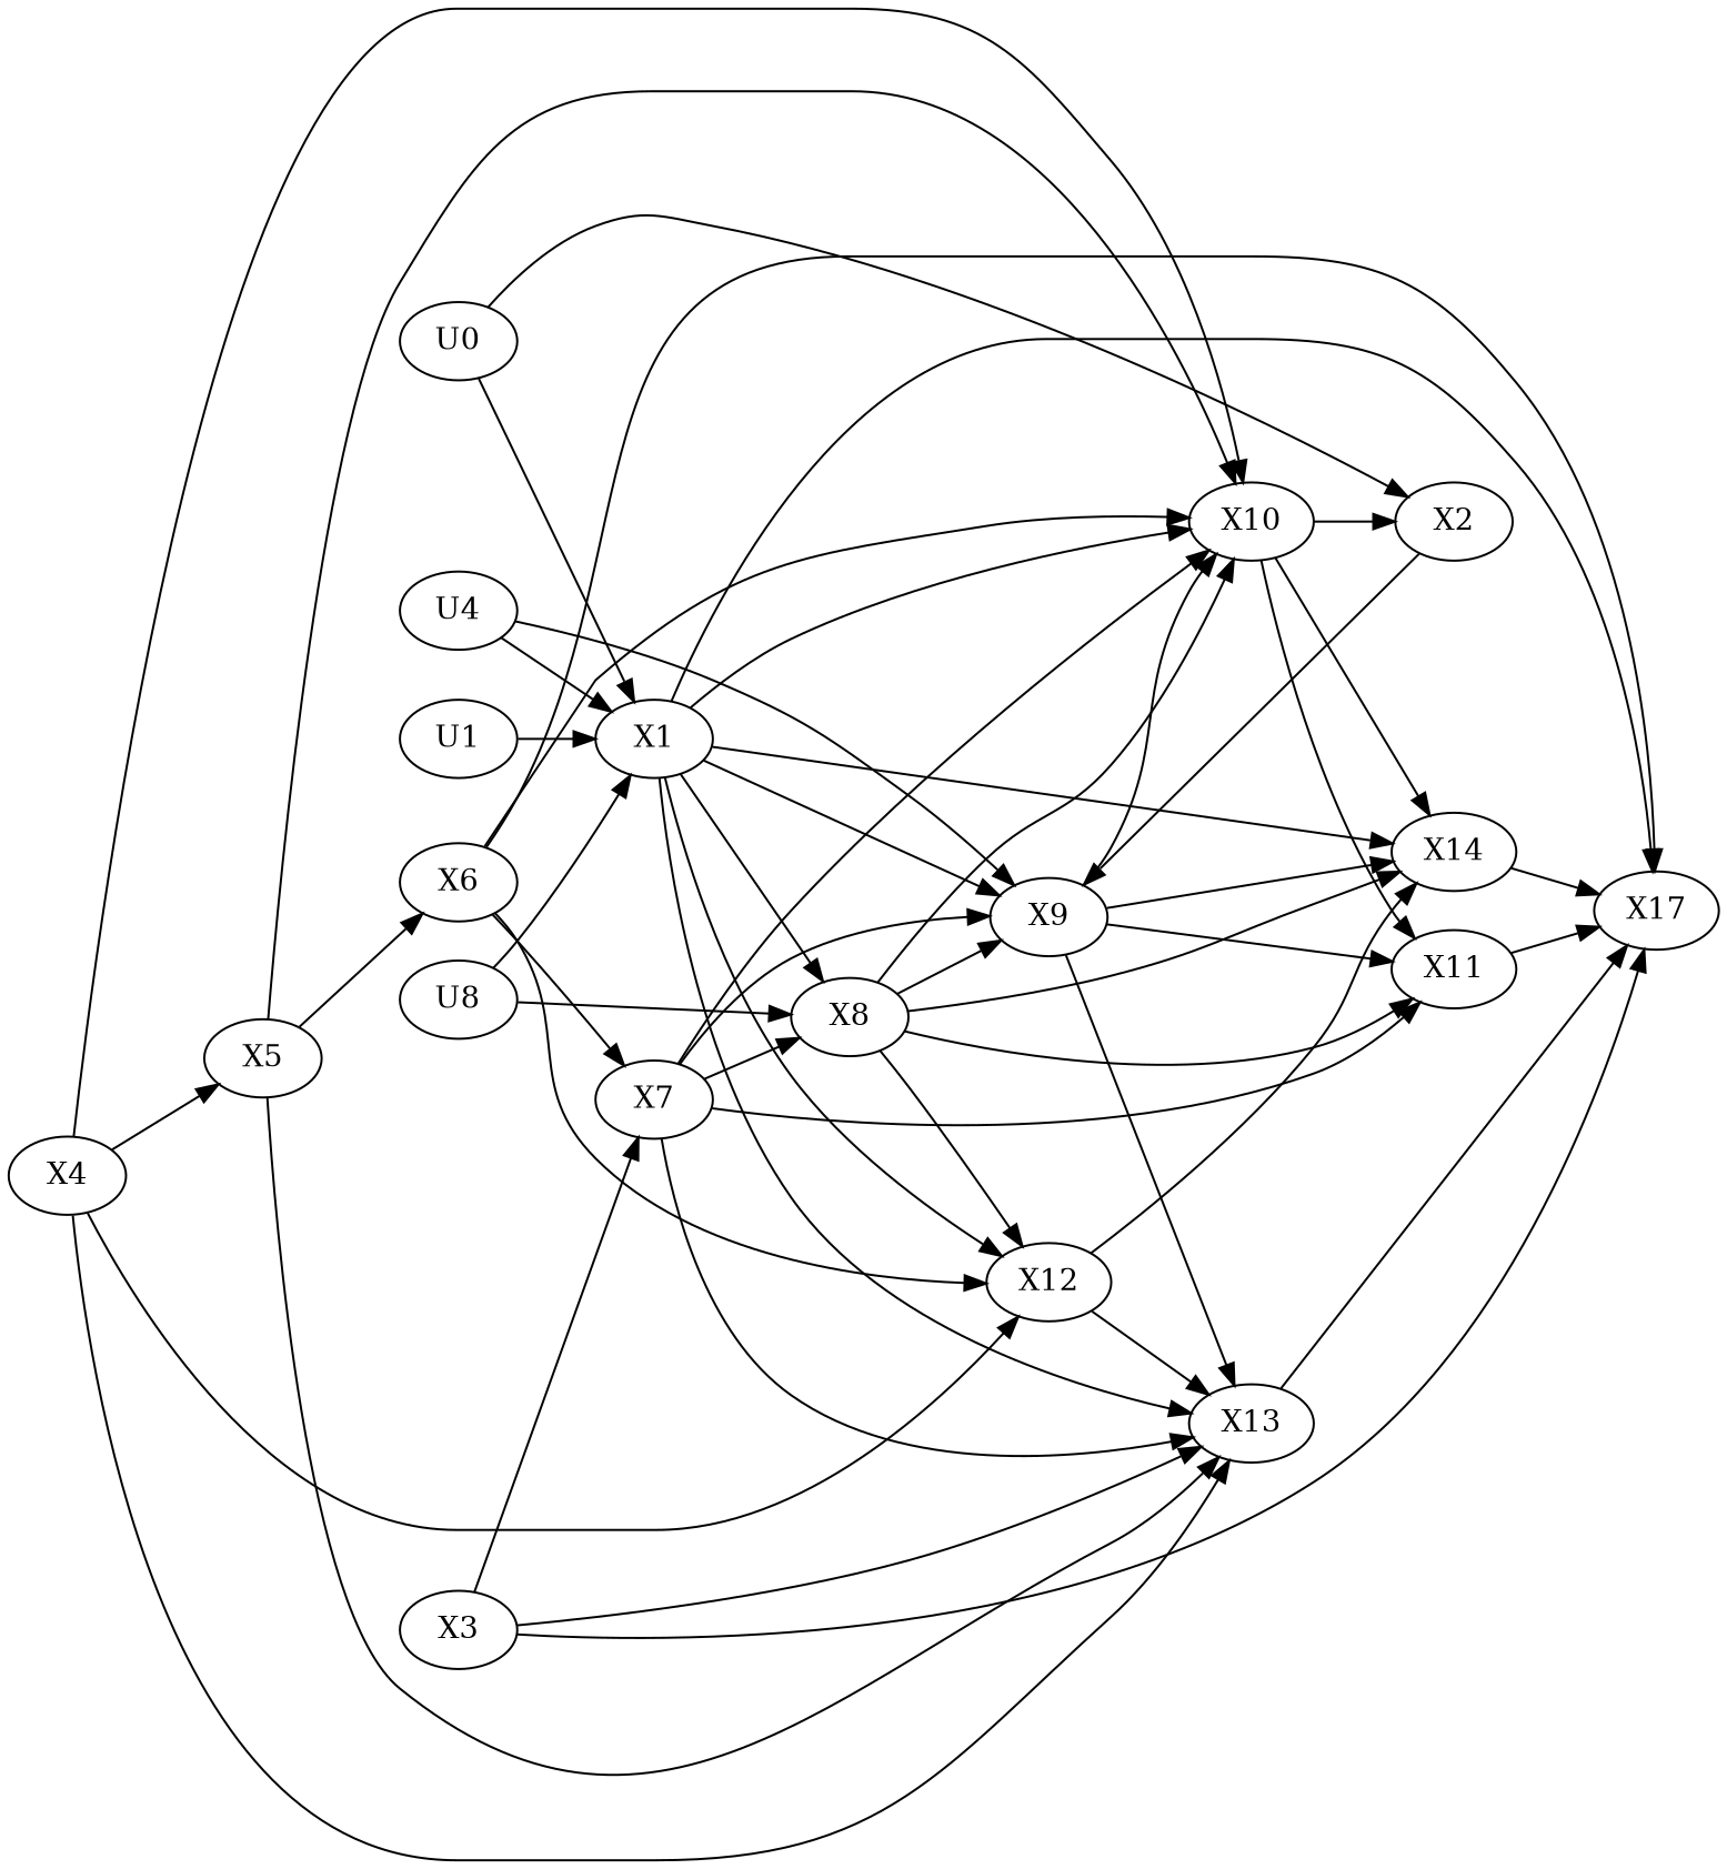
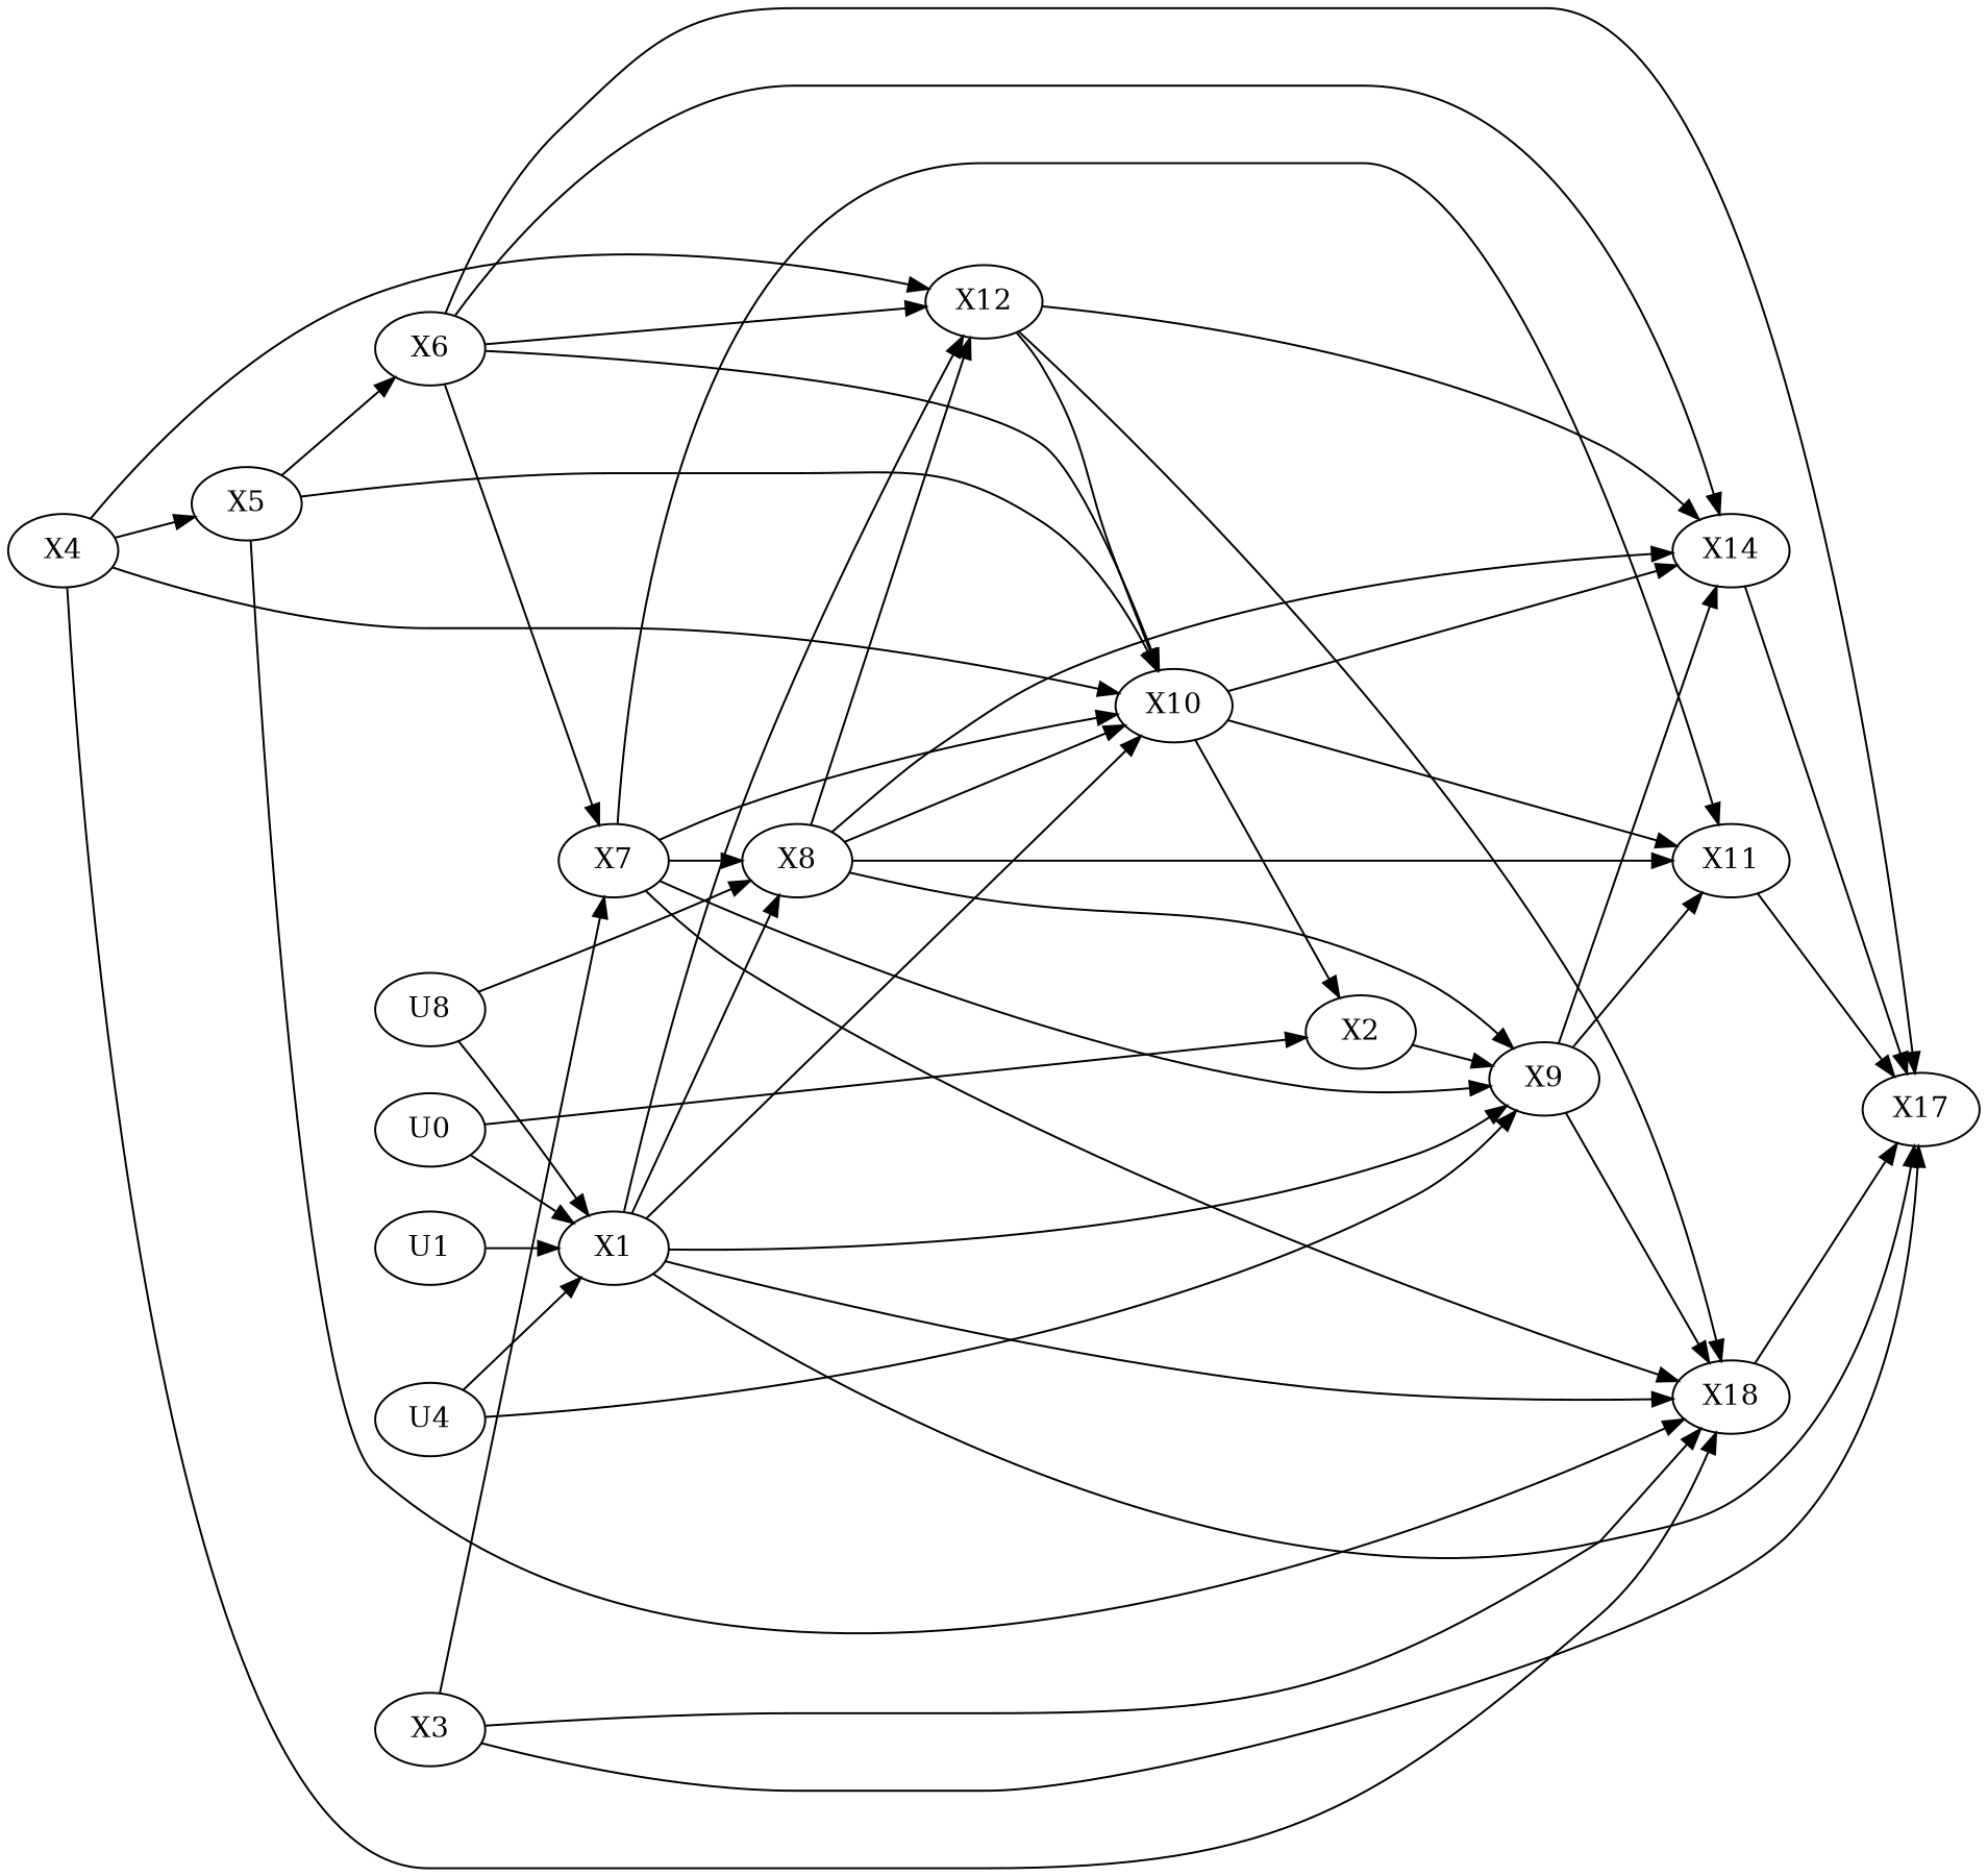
  digraph {
    rankdir=LR
    n1 [label=U0]
    n2 [label=X1]
    n3 [label=X2]
    n4 [label=X8]
    n5 [label=X9]
    n6 [label=X10]
    n7 [label=X12]
-   n8 [label=X13]
+   n8 [label=X18]
    n9 [label=X14]
    n10 [label=X17]
    n11 [label=U1]
    n12 [label=X3]
    n13 [label=X7]
    n14 [label=X4]
    n15 [label=X5]
    n16 [label=U8]
    n17 [label=X11]
    n18 [label=U4]
    n19 [label=X6]
    n1 -> n2
    n1 -> n3
    n2 -> n4
    n2 -> n5
    n2 -> n6
    n2 -> n7
    n2 -> n8
-   n2 -> n9
+   n19 -> n9
    n2 -> n10
    n3 -> n5
    n4 -> n5
    n4 -> n6
    n4 -> n7
    n4 -> n9
    n4 -> n17
-   n5 -> n6
+   n7 -> n6
    n5 -> n8
    n5 -> n9
    n5 -> n17
    n6 -> n3
    n6 -> n9
    n6 -> n17
    n7 -> n8
    n7 -> n9
    n8 -> n10
    n9 -> n10
    n11 -> n2
    n12 -> n8
    n12 -> n10
    n12 -> n13
    n13 -> n4
    n13 -> n5
    n13 -> n6
    n13 -> n8
    n13 -> n17
    n14 -> n6
    n14 -> n7
    n14 -> n8
    n14 -> n15
    n15 -> n6
    n15 -> n8
    n15 -> n19
    n16 -> n2
    n16 -> n4
    n17 -> n10
    n18 -> n2
    n18 -> n5
    n19 -> n6
    n19 -> n7
    n19 -> n10
    n19 -> n13
  }
